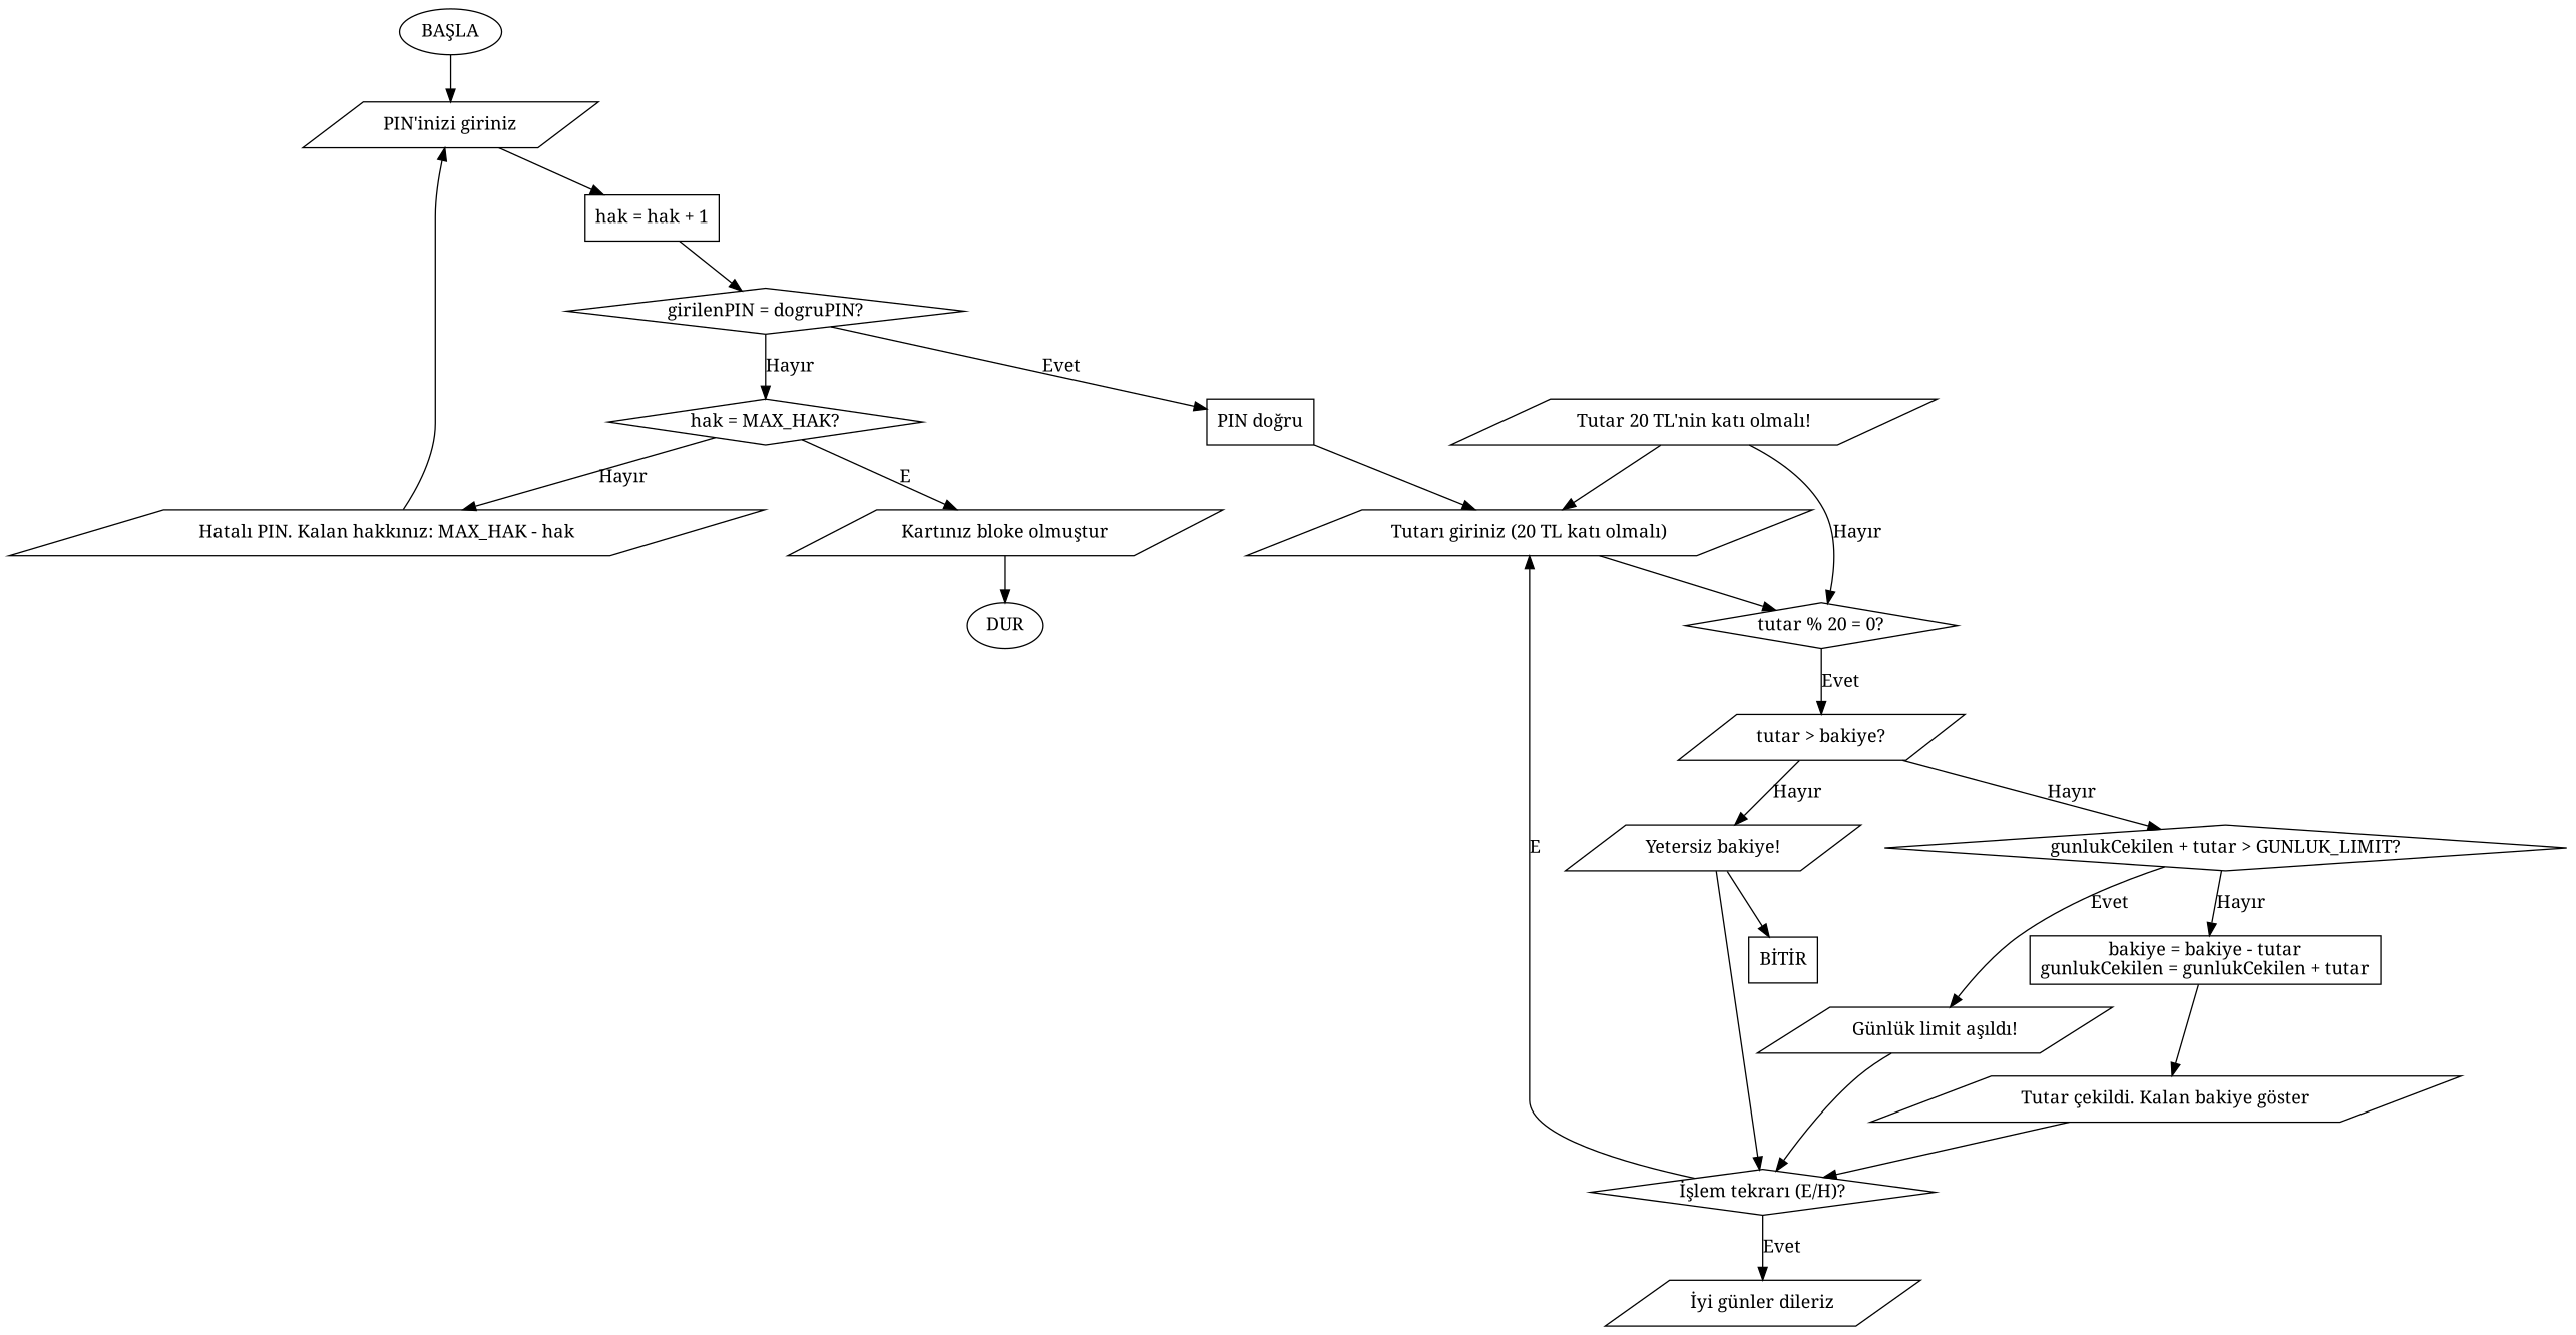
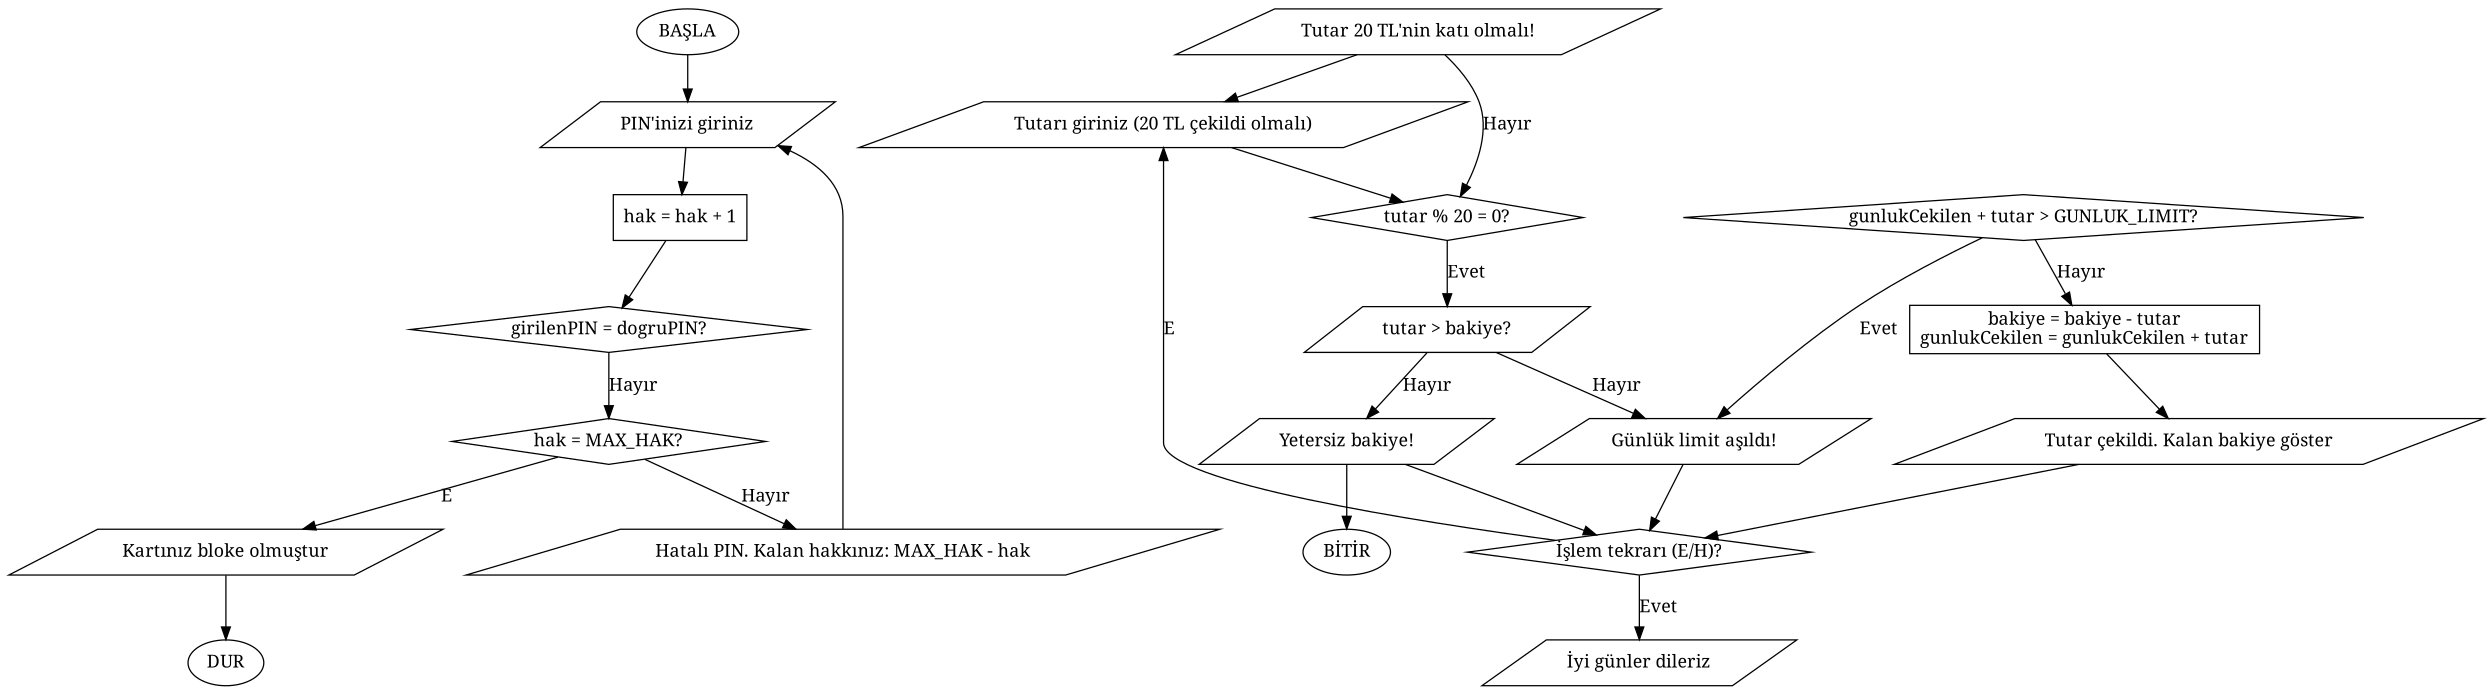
  digraph {
    fontname="Noto Serif"
    rankdir=TB
    node [fontname="Noto Serif" shape=parallelogram]
    edge [fontname="Noto Serif"]
    n1 [label="BAŞLA" shape=oval]
    n2 [label="PIN'inizi giriniz"]
    n3 [label="hak = hak + 1" shape=box]
    n4 [label="girilenPIN = dogruPIN?" shape=diamond]
-   n5 [label="PIN doğru" shape=box]
    n6 [label="hak = MAX_HAK?" shape=diamond]
-   n7 [label="Tutarı giriniz (20 TL katı olmalı)"]
+   n7 [label="Tutarı giriniz (20 TL çekildi olmalı)"]
    n8 [label="Hatalı PIN. Kalan hakkınız: MAX_HAK - hak"]
    n9 [label="Kartınız bloke olmuştur"]
    n10 [label="tutar % 20 = 0?" shape=diamond]
    n11 [label=DUR shape=oval]
    n12 [label="İşlem tekrarı (E/H)?" shape=diamond]
    n13 [label="İyi günler dileriz"]
    n14 [label="tutar > bakiye?"]
    n15 [label="gunlukCekilen + tutar > GUNLUK_LIMIT?" shape=diamond]
    n16 [label="Yetersiz bakiye!"]
    n17 [label="Tutar 20 TL'nin katı olmalı!"]
    n18 [label="bakiye = bakiye - tutar\ngunlukCekilen = gunlukCekilen + tutar" shape=box]
    n19 [label="Günlük limit aşıldı!"]
-   n20 [label="BİTİR" shape=box]
+   n20 [label="BİTİR" shape=oval]
    n21 [label="Tutar çekildi. Kalan bakiye göster"]
    n1 -> n2
    n2 -> n3
    n3 -> n4
-   n4 -> n5 [label=Evet]
    n4 -> n6 [label="Hayır"]
-   n5 -> n7
    n6 -> n8 [label="Hayır"]
    n6 -> n9 [label=E]
    n7 -> n10
    n8 -> n2
    n9 -> n11
    n10 -> n14 [label=Evet]
    n12 -> n7 [label=E]
    n12 -> n13 [label=Evet]
-   n14 -> n15 [label="Hayır"]
+   n14 -> n19 [label="Hayır"]
    n14 -> n16 [label="Hayır"]
    n15 -> n18 [label="Hayır"]
    n15 -> n19 [label=Evet]
    n16 -> n12
    n16 -> n20
    n17 -> n7
    n17 -> n10 [label="Hayır"]
    n18 -> n21
    n19 -> n12
    n21 -> n12
  }
